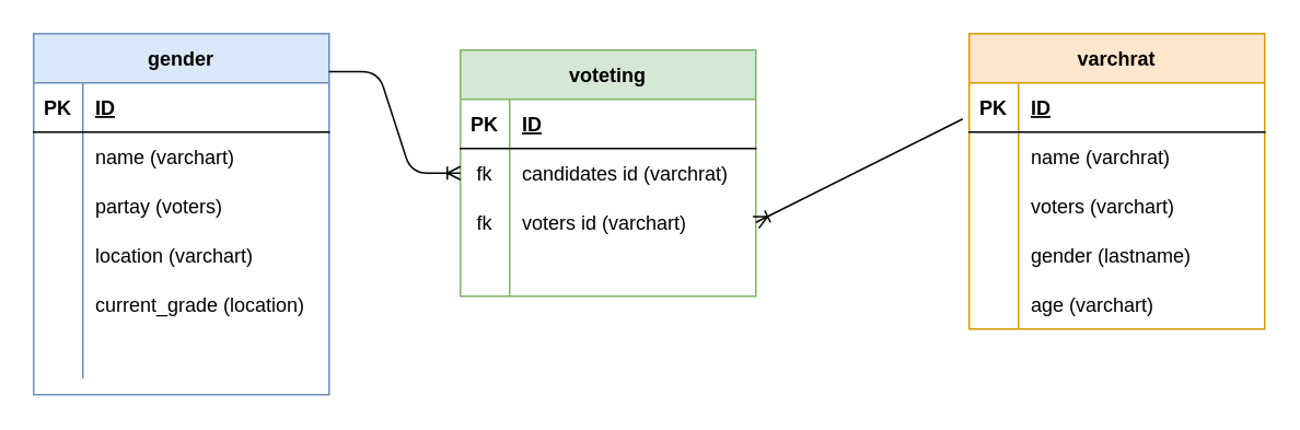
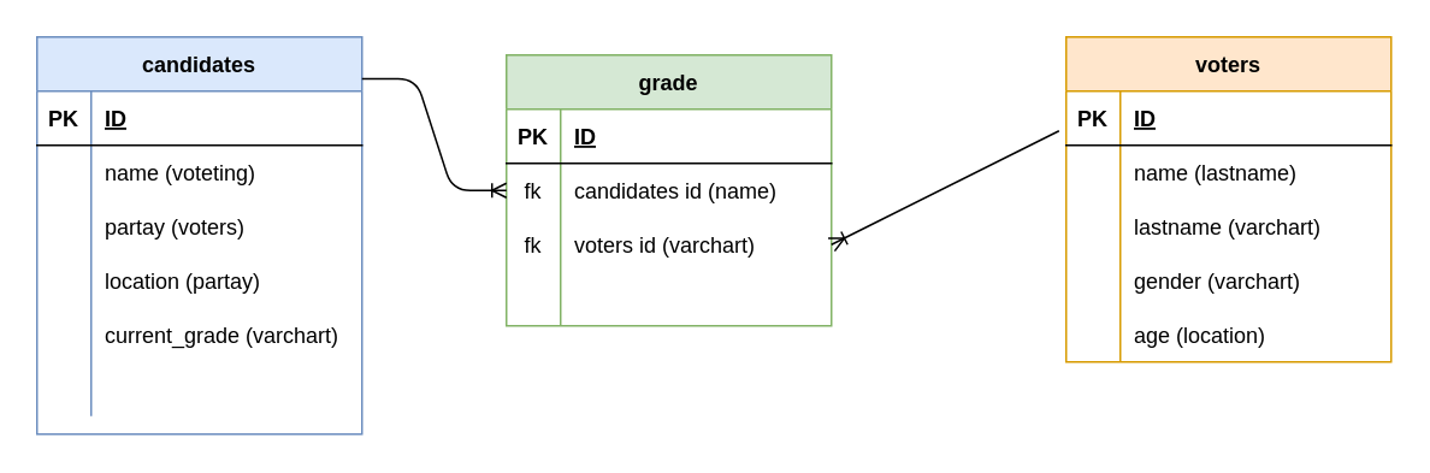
  <mxCell id="0" />
  <mxCell id="1" parent="0" />
- <mxCell id="2" value="varchrat" style="shape=table;startSize=30;container=1;collapsible=1;childLayout=tableLayout;fixedRows=1;rowLines=0;fontStyle=1;align=center;resizeLast=1;fillColor=#ffe6cc;strokeColor=#d79b00;" vertex="1" parent="1"><mxGeometry x="590" y="20" width="180" height="180" as="geometry" /></mxCell>
+ <mxCell id="2" value="voters" style="shape=table;startSize=30;container=1;collapsible=1;childLayout=tableLayout;fixedRows=1;rowLines=0;fontStyle=1;align=center;resizeLast=1;fillColor=#ffe6cc;strokeColor=#d79b00;" vertex="1" parent="1"><mxGeometry x="590" y="20" width="180" height="180" as="geometry" /></mxCell>
  <mxCell id="3" value="" style="shape=partialRectangle;collapsible=0;dropTarget=0;pointerEvents=0;fillColor=none;top=0;left=0;bottom=1;right=0;points=[[0,0.5],[1,0.5]];portConstraint=eastwest;" vertex="1" parent="2"><mxGeometry y="30" width="180" height="30" as="geometry" /></mxCell>
  <mxCell id="4" value="PK" style="shape=partialRectangle;connectable=0;fillColor=none;top=0;left=0;bottom=0;right=0;fontStyle=1;overflow=hidden;" vertex="1" parent="3"><mxGeometry width="30" height="30" as="geometry" /></mxCell>
  <mxCell id="5" value="ID" style="shape=partialRectangle;connectable=0;fillColor=none;top=0;left=0;bottom=0;right=0;align=left;spacingLeft=6;fontStyle=5;overflow=hidden;" vertex="1" parent="3"><mxGeometry x="30" width="150" height="30" as="geometry" /></mxCell>
  <mxCell id="6" value="" style="shape=partialRectangle;collapsible=0;dropTarget=0;pointerEvents=0;fillColor=none;top=0;left=0;bottom=0;right=0;points=[[0,0.5],[1,0.5]];portConstraint=eastwest;" vertex="1" parent="2"><mxGeometry y="60" width="180" height="30" as="geometry" /></mxCell>
  <mxCell id="7" value="" style="shape=partialRectangle;connectable=0;fillColor=none;top=0;left=0;bottom=0;right=0;editable=1;overflow=hidden;" vertex="1" parent="6"><mxGeometry width="30" height="30" as="geometry" /></mxCell>
- <mxCell id="8" value="name (varchrat)" style="shape=partialRectangle;connectable=0;fillColor=none;top=0;left=0;bottom=0;right=0;align=left;spacingLeft=6;overflow=hidden;" vertex="1" parent="6"><mxGeometry x="30" width="150" height="30" as="geometry" /></mxCell>
+ <mxCell id="8" value="name (lastname)" style="shape=partialRectangle;connectable=0;fillColor=none;top=0;left=0;bottom=0;right=0;align=left;spacingLeft=6;overflow=hidden;" vertex="1" parent="6"><mxGeometry x="30" width="150" height="30" as="geometry" /></mxCell>
  <mxCell id="9" value="" style="shape=partialRectangle;collapsible=0;dropTarget=0;pointerEvents=0;fillColor=none;top=0;left=0;bottom=0;right=0;points=[[0,0.5],[1,0.5]];portConstraint=eastwest;" vertex="1" parent="2"><mxGeometry y="90" width="180" height="30" as="geometry" /></mxCell>
  <mxCell id="10" value="" style="shape=partialRectangle;connectable=0;fillColor=none;top=0;left=0;bottom=0;right=0;editable=1;overflow=hidden;" vertex="1" parent="9"><mxGeometry width="30" height="30" as="geometry" /></mxCell>
- <mxCell id="11" value="voters (varchart)" style="shape=partialRectangle;connectable=0;fillColor=none;top=0;left=0;bottom=0;right=0;align=left;spacingLeft=6;overflow=hidden;" vertex="1" parent="9"><mxGeometry x="30" width="150" height="30" as="geometry" /></mxCell>
+ <mxCell id="11" value="lastname (varchart)" style="shape=partialRectangle;connectable=0;fillColor=none;top=0;left=0;bottom=0;right=0;align=left;spacingLeft=6;overflow=hidden;" vertex="1" parent="9"><mxGeometry x="30" width="150" height="30" as="geometry" /></mxCell>
  <mxCell id="12" value="" style="shape=partialRectangle;collapsible=0;dropTarget=0;pointerEvents=0;fillColor=none;top=0;left=0;bottom=0;right=0;points=[[0,0.5],[1,0.5]];portConstraint=eastwest;" vertex="1" parent="2"><mxGeometry y="120" width="180" height="30" as="geometry" /></mxCell>
  <mxCell id="13" value="" style="shape=partialRectangle;connectable=0;fillColor=none;top=0;left=0;bottom=0;right=0;editable=1;overflow=hidden;" vertex="1" parent="12"><mxGeometry width="30" height="30" as="geometry" /></mxCell>
- <mxCell id="14" value="gender (lastname)" style="shape=partialRectangle;connectable=0;fillColor=none;top=0;left=0;bottom=0;right=0;align=left;spacingLeft=6;overflow=hidden;" vertex="1" parent="12"><mxGeometry x="30" width="150" height="30" as="geometry" /></mxCell>
+ <mxCell id="14" value="gender (varchart)" style="shape=partialRectangle;connectable=0;fillColor=none;top=0;left=0;bottom=0;right=0;align=left;spacingLeft=6;overflow=hidden;" vertex="1" parent="12"><mxGeometry x="30" width="150" height="30" as="geometry" /></mxCell>
  <mxCell id="15" value="" style="shape=partialRectangle;collapsible=0;dropTarget=0;pointerEvents=0;fillColor=none;top=0;left=0;bottom=0;right=0;points=[[0,0.5],[1,0.5]];portConstraint=eastwest;" vertex="1" parent="2"><mxGeometry y="150" width="180" height="30" as="geometry" /></mxCell>
  <mxCell id="16" value="" style="shape=partialRectangle;connectable=0;fillColor=none;top=0;left=0;bottom=0;right=0;editable=1;overflow=hidden;" vertex="1" parent="15"><mxGeometry width="30" height="30" as="geometry" /></mxCell>
- <mxCell id="17" value="age (varchart)" style="shape=partialRectangle;connectable=0;fillColor=none;top=0;left=0;bottom=0;right=0;align=left;spacingLeft=6;overflow=hidden;" vertex="1" parent="15"><mxGeometry x="30" width="150" height="30" as="geometry" /></mxCell>
- <mxCell id="18" value="gender" style="shape=table;startSize=30;container=1;collapsible=1;childLayout=tableLayout;fixedRows=1;rowLines=0;fontStyle=1;align=center;resizeLast=1;fillColor=#dae8fc;strokeColor=#6c8ebf;" vertex="1" parent="1"><mxGeometry x="20" y="20" width="180" height="220" as="geometry" /></mxCell>
+ <mxCell id="17" value="age (location)" style="shape=partialRectangle;connectable=0;fillColor=none;top=0;left=0;bottom=0;right=0;align=left;spacingLeft=6;overflow=hidden;" vertex="1" parent="15"><mxGeometry x="30" width="150" height="30" as="geometry" /></mxCell>
+ <mxCell id="18" value="candidates" style="shape=table;startSize=30;container=1;collapsible=1;childLayout=tableLayout;fixedRows=1;rowLines=0;fontStyle=1;align=center;resizeLast=1;fillColor=#dae8fc;strokeColor=#6c8ebf;" vertex="1" parent="1"><mxGeometry x="20" y="20" width="180" height="220" as="geometry" /></mxCell>
  <mxCell id="19" value="" style="shape=partialRectangle;collapsible=0;dropTarget=0;pointerEvents=0;fillColor=none;top=0;left=0;bottom=1;right=0;points=[[0,0.5],[1,0.5]];portConstraint=eastwest;" vertex="1" parent="18"><mxGeometry y="30" width="180" height="30" as="geometry" /></mxCell>
  <mxCell id="20" value="PK" style="shape=partialRectangle;connectable=0;fillColor=none;top=0;left=0;bottom=0;right=0;fontStyle=1;overflow=hidden;" vertex="1" parent="19"><mxGeometry width="30" height="30" as="geometry" /></mxCell>
  <mxCell id="21" value="ID" style="shape=partialRectangle;connectable=0;fillColor=none;top=0;left=0;bottom=0;right=0;align=left;spacingLeft=6;fontStyle=5;overflow=hidden;" vertex="1" parent="19"><mxGeometry x="30" width="150" height="30" as="geometry" /></mxCell>
  <mxCell id="22" value="" style="shape=partialRectangle;collapsible=0;dropTarget=0;pointerEvents=0;fillColor=none;top=0;left=0;bottom=0;right=0;points=[[0,0.5],[1,0.5]];portConstraint=eastwest;" vertex="1" parent="18"><mxGeometry y="60" width="180" height="30" as="geometry" /></mxCell>
  <mxCell id="23" value="" style="shape=partialRectangle;connectable=0;fillColor=none;top=0;left=0;bottom=0;right=0;editable=1;overflow=hidden;" vertex="1" parent="22"><mxGeometry width="30" height="30" as="geometry" /></mxCell>
- <mxCell id="24" value="name (varchart)" style="shape=partialRectangle;connectable=0;fillColor=none;top=0;left=0;bottom=0;right=0;align=left;spacingLeft=6;overflow=hidden;" vertex="1" parent="22"><mxGeometry x="30" width="150" height="30" as="geometry" /></mxCell>
+ <mxCell id="24" value="name (voteting)" style="shape=partialRectangle;connectable=0;fillColor=none;top=0;left=0;bottom=0;right=0;align=left;spacingLeft=6;overflow=hidden;" vertex="1" parent="22"><mxGeometry x="30" width="150" height="30" as="geometry" /></mxCell>
  <mxCell id="25" value="" style="shape=partialRectangle;collapsible=0;dropTarget=0;pointerEvents=0;fillColor=none;top=0;left=0;bottom=0;right=0;points=[[0,0.5],[1,0.5]];portConstraint=eastwest;" vertex="1" parent="18"><mxGeometry y="90" width="180" height="30" as="geometry" /></mxCell>
  <mxCell id="26" value="" style="shape=partialRectangle;connectable=0;fillColor=none;top=0;left=0;bottom=0;right=0;editable=1;overflow=hidden;" vertex="1" parent="25"><mxGeometry width="30" height="30" as="geometry" /></mxCell>
  <mxCell id="27" value="partay (voters)" style="shape=partialRectangle;connectable=0;fillColor=none;top=0;left=0;bottom=0;right=0;align=left;spacingLeft=6;overflow=hidden;" vertex="1" parent="25"><mxGeometry x="30" width="150" height="30" as="geometry" /></mxCell>
  <mxCell id="28" value="" style="shape=partialRectangle;collapsible=0;dropTarget=0;pointerEvents=0;fillColor=none;top=0;left=0;bottom=0;right=0;points=[[0,0.5],[1,0.5]];portConstraint=eastwest;" vertex="1" parent="18"><mxGeometry y="120" width="180" height="30" as="geometry" /></mxCell>
  <mxCell id="29" value="" style="shape=partialRectangle;connectable=0;fillColor=none;top=0;left=0;bottom=0;right=0;editable=1;overflow=hidden;" vertex="1" parent="28"><mxGeometry width="30" height="30" as="geometry" /></mxCell>
- <mxCell id="30" value="location (varchart)" style="shape=partialRectangle;connectable=0;fillColor=none;top=0;left=0;bottom=0;right=0;align=left;spacingLeft=6;overflow=hidden;" vertex="1" parent="28"><mxGeometry x="30" width="150" height="30" as="geometry" /></mxCell>
+ <mxCell id="30" value="location (partay)" style="shape=partialRectangle;connectable=0;fillColor=none;top=0;left=0;bottom=0;right=0;align=left;spacingLeft=6;overflow=hidden;" vertex="1" parent="28"><mxGeometry x="30" width="150" height="30" as="geometry" /></mxCell>
  <mxCell id="31" value="" style="shape=partialRectangle;collapsible=0;dropTarget=0;pointerEvents=0;fillColor=none;top=0;left=0;bottom=0;right=0;points=[[0,0.5],[1,0.5]];portConstraint=eastwest;" vertex="1" parent="18"><mxGeometry y="150" width="180" height="30" as="geometry" /></mxCell>
  <mxCell id="32" value="" style="shape=partialRectangle;connectable=0;fillColor=none;top=0;left=0;bottom=0;right=0;editable=1;overflow=hidden;" vertex="1" parent="31"><mxGeometry width="30" height="30" as="geometry" /></mxCell>
- <mxCell id="33" value="current_grade (location)" style="shape=partialRectangle;connectable=0;fillColor=none;top=0;left=0;bottom=0;right=0;align=left;spacingLeft=6;overflow=hidden;" vertex="1" parent="31"><mxGeometry x="30" width="150" height="30" as="geometry" /></mxCell>
+ <mxCell id="33" value="current_grade (varchart)" style="shape=partialRectangle;connectable=0;fillColor=none;top=0;left=0;bottom=0;right=0;align=left;spacingLeft=6;overflow=hidden;" vertex="1" parent="31"><mxGeometry x="30" width="150" height="30" as="geometry" /></mxCell>
  <mxCell id="34" value="" style="shape=partialRectangle;collapsible=0;dropTarget=0;pointerEvents=0;fillColor=none;top=0;left=0;bottom=0;right=0;points=[[0,0.5],[1,0.5]];portConstraint=eastwest;" vertex="1" parent="18"><mxGeometry y="180" width="180" height="30" as="geometry" /></mxCell>
  <mxCell id="35" value="" style="shape=partialRectangle;connectable=0;fillColor=none;top=0;left=0;bottom=0;right=0;editable=1;overflow=hidden;" vertex="1" parent="34"><mxGeometry width="30" height="30" as="geometry" /></mxCell>
  <mxCell id="36" value="" style="shape=partialRectangle;connectable=0;fillColor=none;top=0;left=0;bottom=0;right=0;align=left;spacingLeft=6;overflow=hidden;" vertex="1" parent="34"><mxGeometry x="30" width="150" height="30" as="geometry" /></mxCell>
- <mxCell id="37" value="voteting" style="shape=table;startSize=30;container=1;collapsible=1;childLayout=tableLayout;fixedRows=1;rowLines=0;fontStyle=1;align=center;resizeLast=1;fillColor=#d5e8d4;strokeColor=#82b366;" vertex="1" parent="1"><mxGeometry x="280" y="30" width="180" height="150" as="geometry" /></mxCell>
+ <mxCell id="37" value="grade" style="shape=table;startSize=30;container=1;collapsible=1;childLayout=tableLayout;fixedRows=1;rowLines=0;fontStyle=1;align=center;resizeLast=1;fillColor=#d5e8d4;strokeColor=#82b366;" vertex="1" parent="1"><mxGeometry x="280" y="30" width="180" height="150" as="geometry" /></mxCell>
  <mxCell id="38" value="" style="shape=partialRectangle;collapsible=0;dropTarget=0;pointerEvents=0;fillColor=none;top=0;left=0;bottom=1;right=0;points=[[0,0.5],[1,0.5]];portConstraint=eastwest;" vertex="1" parent="37"><mxGeometry y="30" width="180" height="30" as="geometry" /></mxCell>
  <mxCell id="39" value="PK" style="shape=partialRectangle;connectable=0;fillColor=none;top=0;left=0;bottom=0;right=0;fontStyle=1;overflow=hidden;" vertex="1" parent="38"><mxGeometry width="30" height="30" as="geometry" /></mxCell>
  <mxCell id="40" value="ID" style="shape=partialRectangle;connectable=0;fillColor=none;top=0;left=0;bottom=0;right=0;align=left;spacingLeft=6;fontStyle=5;overflow=hidden;" vertex="1" parent="38"><mxGeometry x="30" width="150" height="30" as="geometry" /></mxCell>
  <mxCell id="41" value="" style="shape=partialRectangle;collapsible=0;dropTarget=0;pointerEvents=0;fillColor=none;top=0;left=0;bottom=0;right=0;points=[[0,0.5],[1,0.5]];portConstraint=eastwest;" vertex="1" parent="37"><mxGeometry y="60" width="180" height="30" as="geometry" /></mxCell>
  <mxCell id="42" value="fk" style="shape=partialRectangle;connectable=0;fillColor=none;top=0;left=0;bottom=0;right=0;editable=1;overflow=hidden;" vertex="1" parent="41"><mxGeometry width="30" height="30" as="geometry" /></mxCell>
- <mxCell id="43" value="candidates id (varchrat)" style="shape=partialRectangle;connectable=0;fillColor=none;top=0;left=0;bottom=0;right=0;align=left;spacingLeft=6;overflow=hidden;" vertex="1" parent="41"><mxGeometry x="30" width="150" height="30" as="geometry" /></mxCell>
+ <mxCell id="43" value="candidates id (name)" style="shape=partialRectangle;connectable=0;fillColor=none;top=0;left=0;bottom=0;right=0;align=left;spacingLeft=6;overflow=hidden;" vertex="1" parent="41"><mxGeometry x="30" width="150" height="30" as="geometry" /></mxCell>
  <mxCell id="44" value="" style="shape=partialRectangle;collapsible=0;dropTarget=0;pointerEvents=0;fillColor=none;top=0;left=0;bottom=0;right=0;points=[[0,0.5],[1,0.5]];portConstraint=eastwest;" vertex="1" parent="37"><mxGeometry y="90" width="180" height="30" as="geometry" /></mxCell>
  <mxCell id="45" value="fk" style="shape=partialRectangle;connectable=0;fillColor=none;top=0;left=0;bottom=0;right=0;editable=1;overflow=hidden;" vertex="1" parent="44"><mxGeometry width="30" height="30" as="geometry" /></mxCell>
  <mxCell id="46" value="voters id (varchart)" style="shape=partialRectangle;connectable=0;fillColor=none;top=0;left=0;bottom=0;right=0;align=left;spacingLeft=6;overflow=hidden;" vertex="1" parent="44"><mxGeometry x="30" width="150" height="30" as="geometry" /></mxCell>
  <mxCell id="47" value="" style="shape=partialRectangle;collapsible=0;dropTarget=0;pointerEvents=0;fillColor=none;top=0;left=0;bottom=0;right=0;points=[[0,0.5],[1,0.5]];portConstraint=eastwest;" vertex="1" parent="37"><mxGeometry y="120" width="180" height="30" as="geometry" /></mxCell>
  <mxCell id="48" value="" style="shape=partialRectangle;connectable=0;fillColor=none;top=0;left=0;bottom=0;right=0;editable=1;overflow=hidden;" vertex="1" parent="47"><mxGeometry width="30" height="30" as="geometry" /></mxCell>
  <mxCell id="49" value="" style="shape=partialRectangle;connectable=0;fillColor=none;top=0;left=0;bottom=0;right=0;align=left;spacingLeft=6;overflow=hidden;" vertex="1" parent="47"><mxGeometry x="30" width="150" height="30" as="geometry" /></mxCell>
  <mxCell id="50" value="" style="edgeStyle=entityRelationEdgeStyle;fontSize=12;html=1;endArrow=ERoneToMany;entryX=0;entryY=0.5;entryDx=0;entryDy=0;exitX=1;exitY=0.105;exitDx=0;exitDy=0;exitPerimeter=0;" edge="1" parent="1" source="18" target="41"><mxGeometry width="100" height="100" relative="1" as="geometry"><mxPoint x="200" y="160" as="sourcePoint" /><mxPoint x="290" y="60" as="targetPoint" /></mxGeometry></mxCell>
  <mxCell id="51" value="" style="fontSize=12;html=1;endArrow=ERoneToMany;entryX=1;entryY=0.5;entryDx=0;entryDy=0;exitX=-0.022;exitY=0.733;exitDx=0;exitDy=0;exitPerimeter=0;" edge="1" parent="1" source="3" target="44"><mxGeometry width="100" height="100" relative="1" as="geometry"><mxPoint x="460" y="130" as="sourcePoint" /><mxPoint x="540" y="30" as="targetPoint" /></mxGeometry></mxCell>
